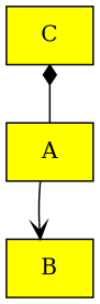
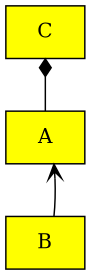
  digraph {
    node [color=black fillcolor=yellow shape=box style=filled]
    edge [style=solid]
    n1 [label=A]
    n2 [label=B]
    n3 [label=C]
-   n1 -> n2 [arrowhead=vee]
+   n2 -> n1 [arrowhead=vee]
    n3 -> n1 [arrowhead=none arrowtail=diamond dir=both]
  }
